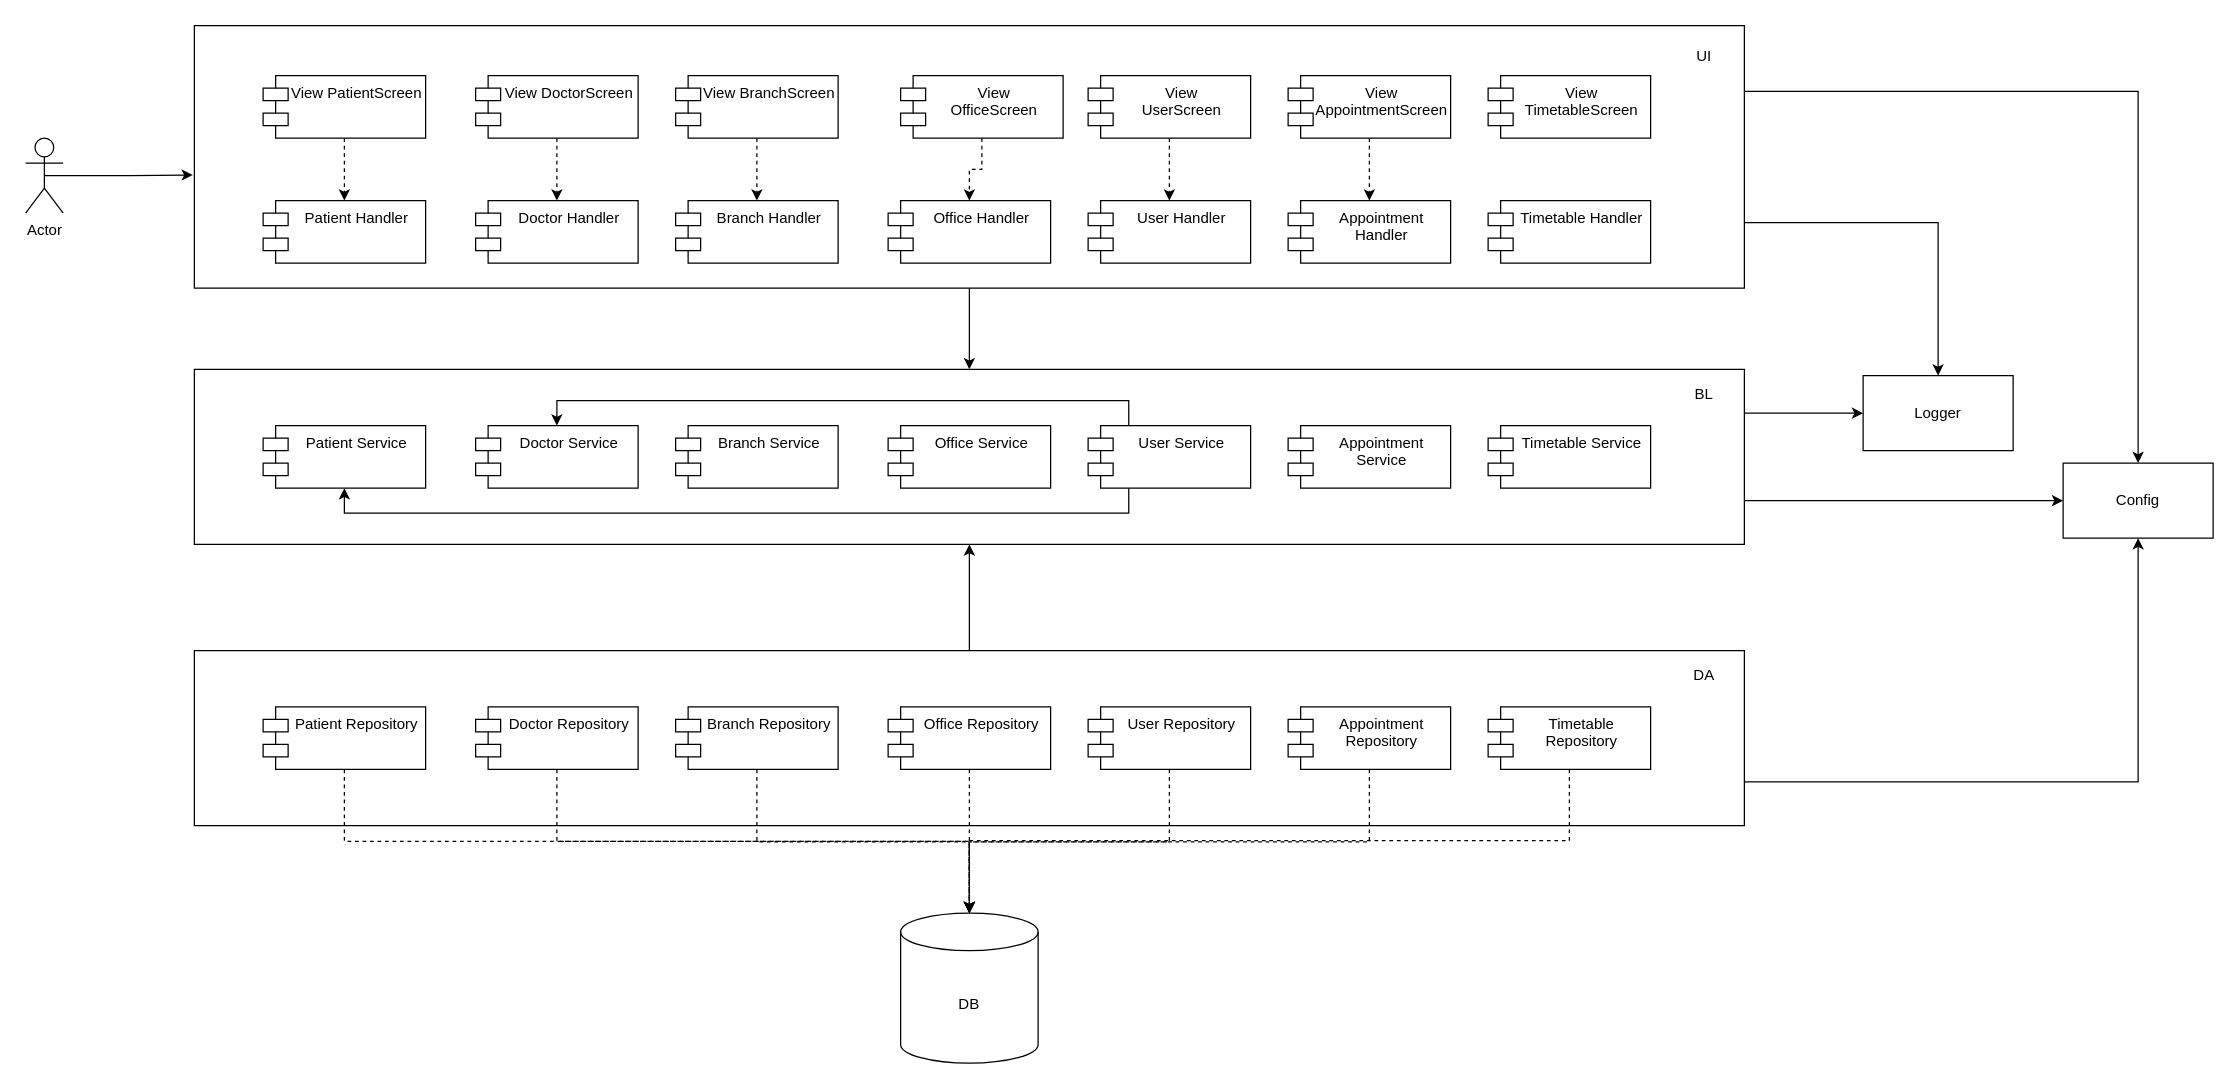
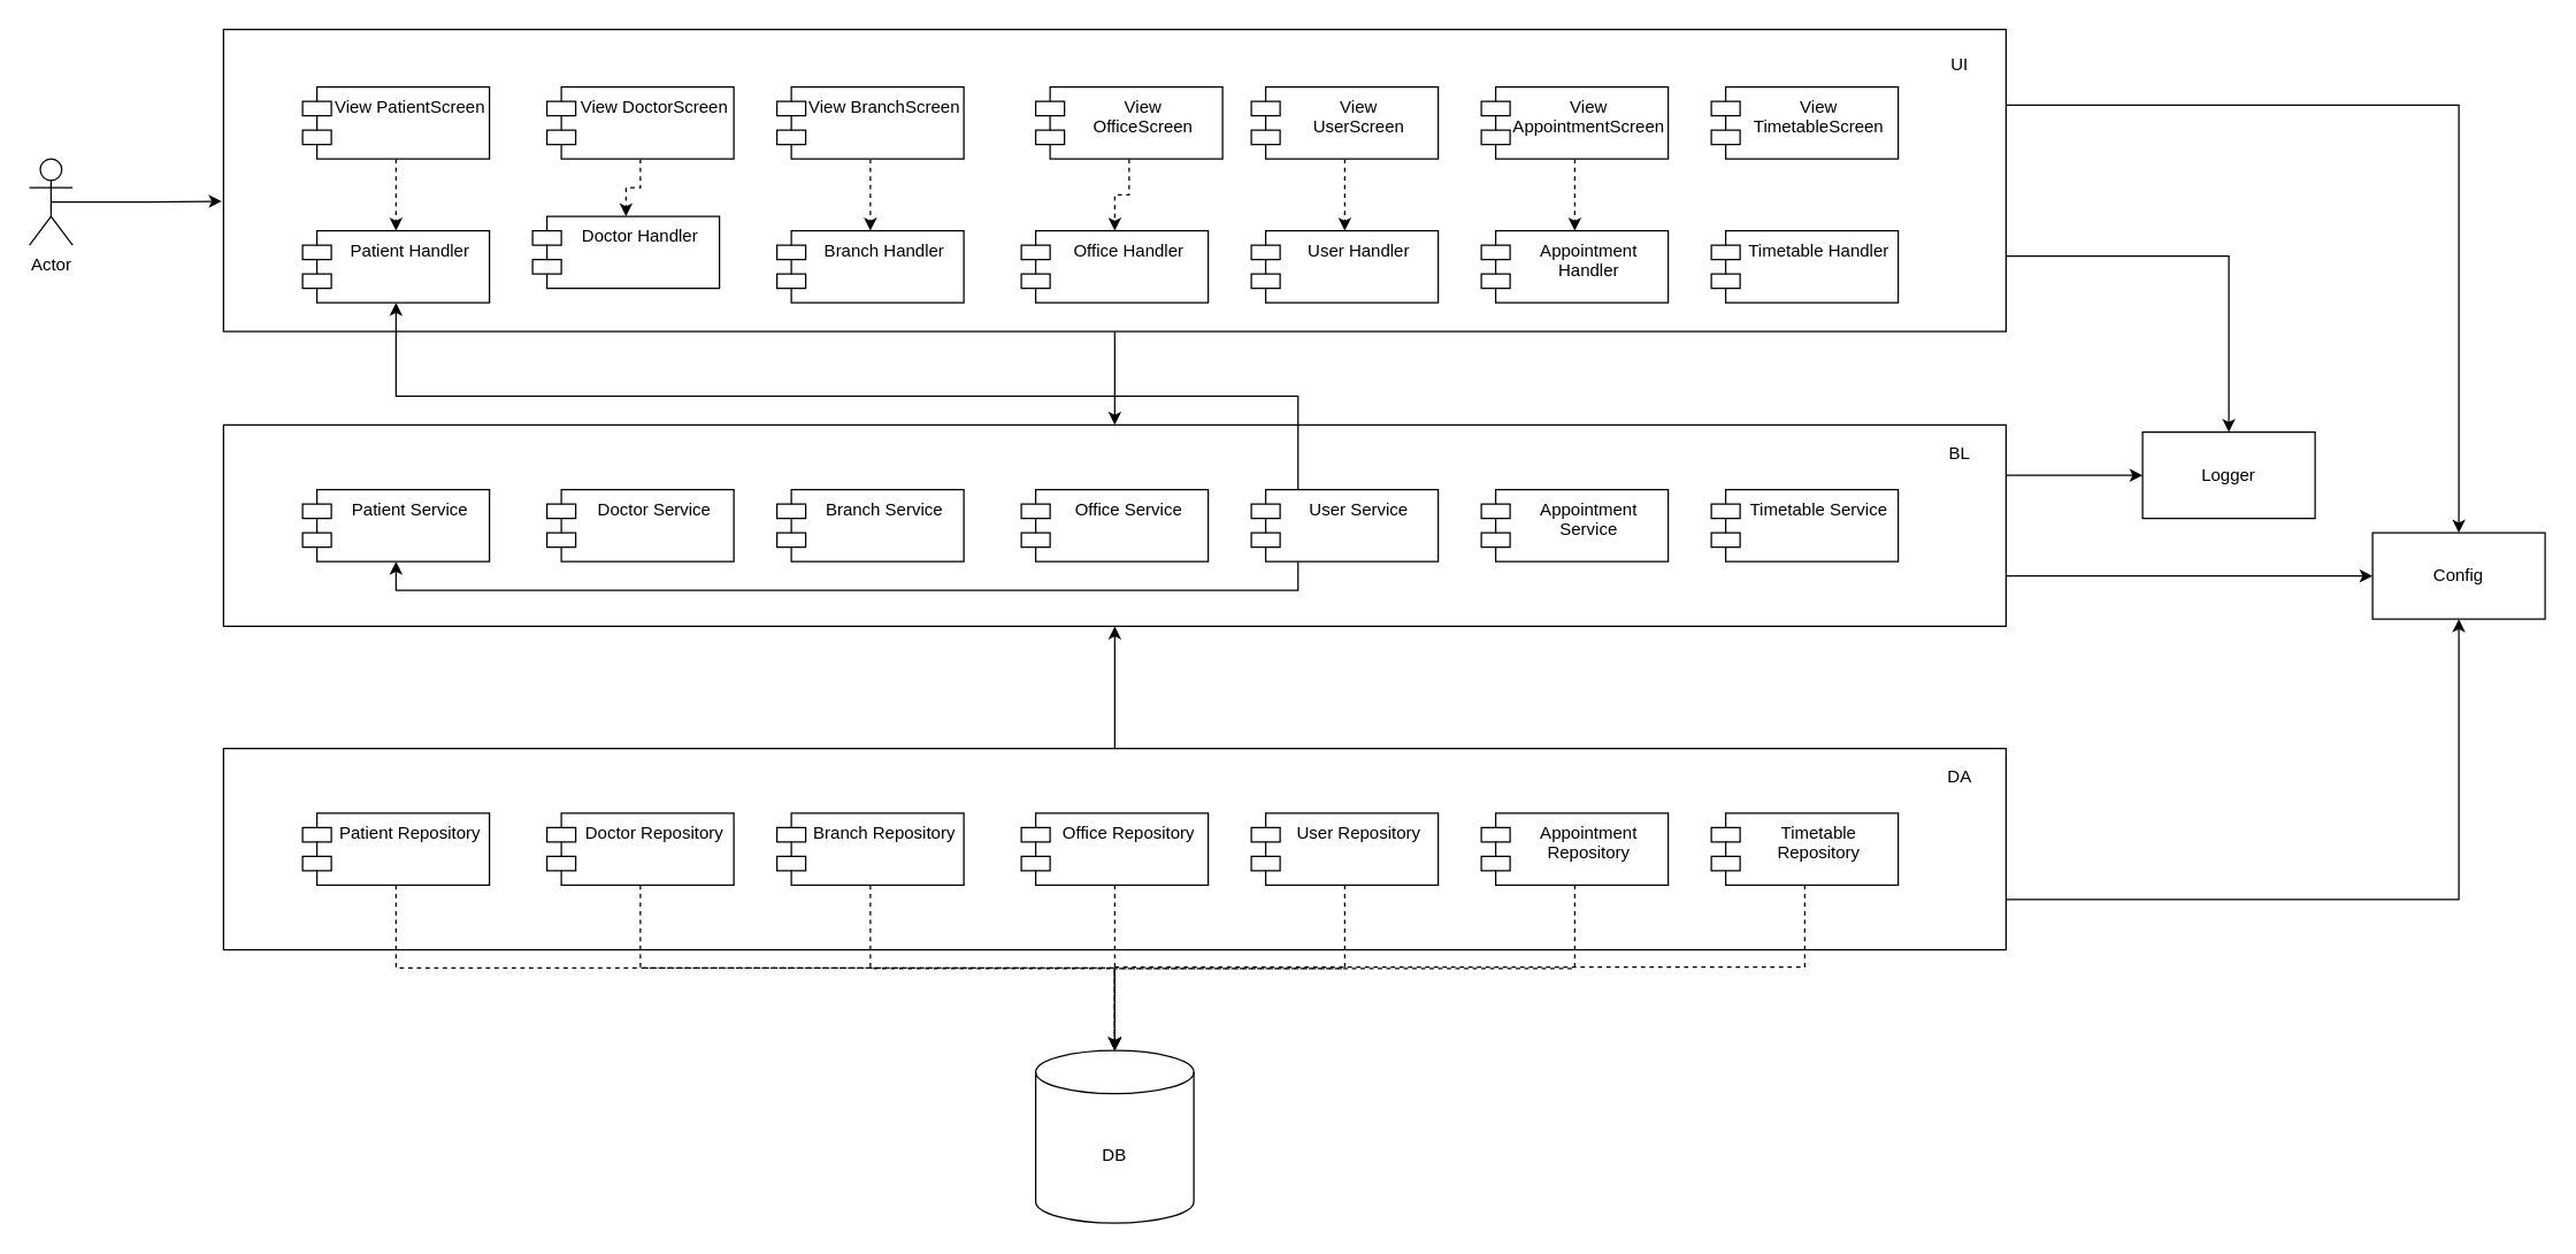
  <mxCell id="0" />
  <mxCell id="1" parent="0" />
  <mxCell id="2" style="edgeStyle=orthogonalEdgeStyle;rounded=0;orthogonalLoop=1;jettySize=auto;html=1;exitX=0.5;exitY=1;exitDx=0;exitDy=0;entryX=0.5;entryY=0;entryDx=0;entryDy=0;" edge="1" parent="1" source="5" target="8"><mxGeometry relative="1" as="geometry" /></mxCell>
  <mxCell id="3" style="edgeStyle=orthogonalEdgeStyle;rounded=0;orthogonalLoop=1;jettySize=auto;html=1;exitX=1;exitY=0.75;exitDx=0;exitDy=0;" edge="1" parent="1" source="5" target="60"><mxGeometry relative="1" as="geometry" /></mxCell>
  <mxCell id="4" style="edgeStyle=orthogonalEdgeStyle;rounded=0;orthogonalLoop=1;jettySize=auto;html=1;exitX=1;exitY=0.25;exitDx=0;exitDy=0;entryX=0.5;entryY=0;entryDx=0;entryDy=0;" edge="1" parent="1" source="5" target="59"><mxGeometry relative="1" as="geometry" /></mxCell>
  <mxCell id="5" value="" style="rounded=0;whiteSpace=wrap;html=1;" vertex="1" parent="1"><mxGeometry x="155" y="20" width="1240" height="210" as="geometry" /></mxCell>
  <mxCell id="6" style="edgeStyle=orthogonalEdgeStyle;rounded=0;orthogonalLoop=1;jettySize=auto;html=1;exitX=1;exitY=0.75;exitDx=0;exitDy=0;entryX=0;entryY=0.5;entryDx=0;entryDy=0;" edge="1" parent="1" source="8" target="59"><mxGeometry relative="1" as="geometry" /></mxCell>
  <mxCell id="7" style="edgeStyle=orthogonalEdgeStyle;rounded=0;orthogonalLoop=1;jettySize=auto;html=1;exitX=1;exitY=0.25;exitDx=0;exitDy=0;" edge="1" parent="1" source="8" target="60"><mxGeometry relative="1" as="geometry" /></mxCell>
  <mxCell id="8" value="" style="rounded=0;whiteSpace=wrap;html=1;" vertex="1" parent="1"><mxGeometry x="155" y="295" width="1240" height="140" as="geometry" /></mxCell>
  <mxCell id="9" style="edgeStyle=orthogonalEdgeStyle;rounded=0;orthogonalLoop=1;jettySize=auto;html=1;exitX=0.5;exitY=0;exitDx=0;exitDy=0;entryX=0.5;entryY=1;entryDx=0;entryDy=0;" edge="1" parent="1" source="11" target="8"><mxGeometry relative="1" as="geometry" /></mxCell>
  <mxCell id="10" style="edgeStyle=orthogonalEdgeStyle;rounded=0;orthogonalLoop=1;jettySize=auto;html=1;exitX=1;exitY=0.75;exitDx=0;exitDy=0;entryX=0.5;entryY=1;entryDx=0;entryDy=0;" edge="1" parent="1" source="11" target="59"><mxGeometry relative="1" as="geometry" /></mxCell>
  <mxCell id="11" value="" style="rounded=0;whiteSpace=wrap;html=1;" vertex="1" parent="1"><mxGeometry x="155" y="520" width="1240" height="140" as="geometry" /></mxCell>
  <mxCell id="12" style="edgeStyle=orthogonalEdgeStyle;rounded=0;orthogonalLoop=1;jettySize=auto;html=1;entryX=0.5;entryY=0;entryDx=0;entryDy=0;entryPerimeter=0;dashed=1;" edge="1" parent="1" source="13" target="58"><mxGeometry relative="1" as="geometry"><Array as="points"><mxPoint x="935" y="673" /><mxPoint x="775" y="673" /></Array></mxGeometry></mxCell>
  <mxCell id="13" value="User Repository" style="shape=module;align=left;spacingLeft=20;align=center;verticalAlign=top;whiteSpace=wrap;html=1;" vertex="1" parent="1"><mxGeometry x="870" y="565" width="130" height="50" as="geometry" /></mxCell>
  <mxCell id="14" style="edgeStyle=orthogonalEdgeStyle;rounded=0;orthogonalLoop=1;jettySize=auto;html=1;entryX=0.5;entryY=0;entryDx=0;entryDy=0;entryPerimeter=0;dashed=1;" edge="1" parent="1" source="15" target="58"><mxGeometry relative="1" as="geometry"><Array as="points"><mxPoint x="1255" y="672" /><mxPoint x="775" y="672" /></Array></mxGeometry></mxCell>
  <mxCell id="15" value="Timetable Repository" style="shape=module;align=left;spacingLeft=20;align=center;verticalAlign=top;whiteSpace=wrap;html=1;" vertex="1" parent="1"><mxGeometry x="1190" y="565" width="130" height="50" as="geometry" /></mxCell>
  <mxCell id="16" style="edgeStyle=orthogonalEdgeStyle;rounded=0;orthogonalLoop=1;jettySize=auto;html=1;entryX=0.5;entryY=0;entryDx=0;entryDy=0;entryPerimeter=0;dashed=1;" edge="1" parent="1" source="17" target="58"><mxGeometry relative="1" as="geometry"><Array as="points"><mxPoint x="1095" y="673" /><mxPoint x="775" y="673" /></Array></mxGeometry></mxCell>
  <mxCell id="17" value="Appointment Repository" style="shape=module;align=left;spacingLeft=20;align=center;verticalAlign=top;whiteSpace=wrap;html=1;" vertex="1" parent="1"><mxGeometry x="1030" y="565" width="130" height="50" as="geometry" /></mxCell>
  <mxCell id="18" style="edgeStyle=orthogonalEdgeStyle;rounded=0;orthogonalLoop=1;jettySize=auto;html=1;entryX=0.5;entryY=0;entryDx=0;entryDy=0;entryPerimeter=0;dashed=1;" edge="1" parent="1" source="19" target="58"><mxGeometry relative="1" as="geometry" /></mxCell>
  <mxCell id="19" value="Office Repository" style="shape=module;align=left;spacingLeft=20;align=center;verticalAlign=top;whiteSpace=wrap;html=1;" vertex="1" parent="1"><mxGeometry x="710" y="565" width="130" height="50" as="geometry" /></mxCell>
  <mxCell id="20" style="edgeStyle=orthogonalEdgeStyle;rounded=0;orthogonalLoop=1;jettySize=auto;html=1;exitX=0.5;exitY=1;exitDx=0;exitDy=0;entryX=0.5;entryY=0;entryDx=0;entryDy=0;entryPerimeter=0;dashed=1;" edge="1" parent="1" source="21" target="58"><mxGeometry relative="1" as="geometry"><mxPoint x="770" y="730" as="targetPoint" /></mxGeometry></mxCell>
  <mxCell id="21" value="Doctor Repository" style="shape=module;align=left;spacingLeft=20;align=center;verticalAlign=top;whiteSpace=wrap;html=1;" vertex="1" parent="1"><mxGeometry x="380" y="565" width="130" height="50" as="geometry" /></mxCell>
  <mxCell id="22" style="edgeStyle=orthogonalEdgeStyle;rounded=0;orthogonalLoop=1;jettySize=auto;html=1;exitX=0.5;exitY=1;exitDx=0;exitDy=0;dashed=1;" edge="1" parent="1" source="23" target="58"><mxGeometry relative="1" as="geometry" /></mxCell>
  <mxCell id="23" value="Patient Repository" style="shape=module;align=left;spacingLeft=20;align=center;verticalAlign=top;whiteSpace=wrap;html=1;" vertex="1" parent="1"><mxGeometry x="210" y="565" width="130" height="50" as="geometry" /></mxCell>
  <mxCell id="24" style="edgeStyle=orthogonalEdgeStyle;rounded=0;orthogonalLoop=1;jettySize=auto;html=1;entryX=0.5;entryY=0;entryDx=0;entryDy=0;entryPerimeter=0;dashed=1;" edge="1" parent="1" source="25" target="58"><mxGeometry relative="1" as="geometry"><Array as="points"><mxPoint x="605" y="673" /><mxPoint x="775" y="673" /></Array></mxGeometry></mxCell>
  <mxCell id="25" value="Branch Repository" style="shape=module;align=left;spacingLeft=20;align=center;verticalAlign=top;whiteSpace=wrap;html=1;" vertex="1" parent="1"><mxGeometry x="540" y="565" width="130" height="50" as="geometry" /></mxCell>
- <mxCell id="26" style="edgeStyle=orthogonalEdgeStyle;rounded=0;orthogonalLoop=1;jettySize=auto;html=1;exitX=0.25;exitY=0;exitDx=0;exitDy=0;entryX=0.5;entryY=0;entryDx=0;entryDy=0;" edge="1" parent="1" source="28" target="32"><mxGeometry relative="1" as="geometry" /></mxCell>
+ <mxCell id="26" style="edgeStyle=orthogonalEdgeStyle;rounded=0;orthogonalLoop=1;jettySize=auto;html=1;exitX=0.25;exitY=0;exitDx=0;exitDy=0;" edge="1" parent="1" source="28" target="40"><mxGeometry relative="1" as="geometry" /></mxCell>
  <mxCell id="27" style="edgeStyle=orthogonalEdgeStyle;rounded=0;orthogonalLoop=1;jettySize=auto;html=1;exitX=0.25;exitY=1;exitDx=0;exitDy=0;entryX=0.5;entryY=1;entryDx=0;entryDy=0;" edge="1" parent="1" source="28" target="33"><mxGeometry relative="1" as="geometry" /></mxCell>
  <mxCell id="28" value="User Service" style="shape=module;align=left;spacingLeft=20;align=center;verticalAlign=top;whiteSpace=wrap;html=1;" vertex="1" parent="1"><mxGeometry x="870" y="340" width="130" height="50" as="geometry" /></mxCell>
  <mxCell id="29" value="Timetable Service" style="shape=module;align=left;spacingLeft=20;align=center;verticalAlign=top;whiteSpace=wrap;html=1;" vertex="1" parent="1"><mxGeometry x="1190" y="340" width="130" height="50" as="geometry" /></mxCell>
  <mxCell id="30" value="Appointment Service" style="shape=module;align=left;spacingLeft=20;align=center;verticalAlign=top;whiteSpace=wrap;html=1;" vertex="1" parent="1"><mxGeometry x="1030" y="340" width="130" height="50" as="geometry" /></mxCell>
  <mxCell id="31" value="Office Service" style="shape=module;align=left;spacingLeft=20;align=center;verticalAlign=top;whiteSpace=wrap;html=1;" vertex="1" parent="1"><mxGeometry x="710" y="340" width="130" height="50" as="geometry" /></mxCell>
  <mxCell id="32" value="Doctor Service" style="shape=module;align=left;spacingLeft=20;align=center;verticalAlign=top;whiteSpace=wrap;html=1;" vertex="1" parent="1"><mxGeometry x="380" y="340" width="130" height="50" as="geometry" /></mxCell>
  <mxCell id="33" value="Patient Service" style="shape=module;align=left;spacingLeft=20;align=center;verticalAlign=top;whiteSpace=wrap;html=1;" vertex="1" parent="1"><mxGeometry x="210" y="340" width="130" height="50" as="geometry" /></mxCell>
  <mxCell id="34" value="Branch Service" style="shape=module;align=left;spacingLeft=20;align=center;verticalAlign=top;whiteSpace=wrap;html=1;" vertex="1" parent="1"><mxGeometry x="540" y="340" width="130" height="50" as="geometry" /></mxCell>
  <mxCell id="35" value="User Handler" style="shape=module;align=left;spacingLeft=20;align=center;verticalAlign=top;whiteSpace=wrap;html=1;" vertex="1" parent="1"><mxGeometry x="870" y="160" width="130" height="50" as="geometry" /></mxCell>
  <mxCell id="36" value="Timetable Handler" style="shape=module;align=left;spacingLeft=20;align=center;verticalAlign=top;whiteSpace=wrap;html=1;" vertex="1" parent="1"><mxGeometry x="1190" y="160" width="130" height="50" as="geometry" /></mxCell>
  <mxCell id="37" value="Appointment Handler" style="shape=module;align=left;spacingLeft=20;align=center;verticalAlign=top;whiteSpace=wrap;html=1;" vertex="1" parent="1"><mxGeometry x="1030" y="160" width="130" height="50" as="geometry" /></mxCell>
  <mxCell id="38" value="Office Handler" style="shape=module;align=left;spacingLeft=20;align=center;verticalAlign=top;whiteSpace=wrap;html=1;" vertex="1" parent="1"><mxGeometry x="710" y="160" width="130" height="50" as="geometry" /></mxCell>
- <mxCell id="39" value="Doctor Handler" style="shape=module;align=left;spacingLeft=20;align=center;verticalAlign=top;whiteSpace=wrap;html=1;" vertex="1" parent="1"><mxGeometry x="380" y="160" width="130" height="50" as="geometry" /></mxCell>
+ <mxCell id="39" value="Doctor Handler" style="shape=module;align=left;spacingLeft=20;align=center;verticalAlign=top;whiteSpace=wrap;html=1;" vertex="1" parent="1"><mxGeometry x="370" y="150" width="130" height="50" as="geometry" /></mxCell>
  <mxCell id="40" value="Patient Handler" style="shape=module;align=left;spacingLeft=20;align=center;verticalAlign=top;whiteSpace=wrap;html=1;" vertex="1" parent="1"><mxGeometry x="210" y="160" width="130" height="50" as="geometry" /></mxCell>
  <mxCell id="41" value="Branch Handler" style="shape=module;align=left;spacingLeft=20;align=center;verticalAlign=top;whiteSpace=wrap;html=1;" vertex="1" parent="1"><mxGeometry x="540" y="160" width="130" height="50" as="geometry" /></mxCell>
  <mxCell id="42" value="DA" style="text;html=1;strokeColor=none;fillColor=none;align=center;verticalAlign=middle;whiteSpace=wrap;rounded=0;" vertex="1" parent="1"><mxGeometry x="1332.5" y="525" width="60" height="30" as="geometry" /></mxCell>
  <mxCell id="43" value="BL" style="text;html=1;strokeColor=none;fillColor=none;align=center;verticalAlign=middle;whiteSpace=wrap;rounded=0;" vertex="1" parent="1"><mxGeometry x="1332.5" y="300" width="60" height="30" as="geometry" /></mxCell>
  <mxCell id="44" value="UI" style="text;html=1;strokeColor=none;fillColor=none;align=center;verticalAlign=middle;whiteSpace=wrap;rounded=0;" vertex="1" parent="1"><mxGeometry x="1332.5" y="30" width="60" height="30" as="geometry" /></mxCell>
  <mxCell id="45" value="" style="edgeStyle=orthogonalEdgeStyle;rounded=0;orthogonalLoop=1;jettySize=auto;html=1;dashed=1;" edge="1" parent="1" source="46" target="35"><mxGeometry relative="1" as="geometry" /></mxCell>
  <mxCell id="46" value="View &lt;br&gt;UserScreen" style="shape=module;align=left;spacingLeft=20;align=center;verticalAlign=top;whiteSpace=wrap;html=1;" vertex="1" parent="1"><mxGeometry x="870" y="60" width="130" height="50" as="geometry" /></mxCell>
  <mxCell id="47" value="View TimetableScreen" style="shape=module;align=left;spacingLeft=20;align=center;verticalAlign=top;whiteSpace=wrap;html=1;" vertex="1" parent="1"><mxGeometry x="1190" y="60" width="130" height="50" as="geometry" /></mxCell>
  <mxCell id="48" value="" style="edgeStyle=orthogonalEdgeStyle;rounded=0;orthogonalLoop=1;jettySize=auto;html=1;dashed=1;" edge="1" parent="1" source="49" target="37"><mxGeometry relative="1" as="geometry" /></mxCell>
  <mxCell id="49" value="View AppointmentScreen" style="shape=module;align=left;spacingLeft=20;align=center;verticalAlign=top;whiteSpace=wrap;html=1;" vertex="1" parent="1"><mxGeometry x="1030" y="60" width="130" height="50" as="geometry" /></mxCell>
  <mxCell id="50" value="" style="edgeStyle=orthogonalEdgeStyle;rounded=0;orthogonalLoop=1;jettySize=auto;html=1;dashed=1;" edge="1" parent="1" source="51" target="38"><mxGeometry relative="1" as="geometry" /></mxCell>
  <mxCell id="51" value="View &lt;br&gt;OfficeScreen" style="shape=module;align=left;spacingLeft=20;align=center;verticalAlign=top;whiteSpace=wrap;html=1;" vertex="1" parent="1"><mxGeometry x="720" y="60" width="130" height="50" as="geometry" /></mxCell>
  <mxCell id="52" value="" style="edgeStyle=orthogonalEdgeStyle;rounded=0;orthogonalLoop=1;jettySize=auto;html=1;dashed=1;" edge="1" parent="1" source="53" target="39"><mxGeometry relative="1" as="geometry" /></mxCell>
  <mxCell id="53" value="View DoctorScreen" style="shape=module;align=left;spacingLeft=20;align=center;verticalAlign=top;whiteSpace=wrap;html=1;" vertex="1" parent="1"><mxGeometry x="380" y="60" width="130" height="50" as="geometry" /></mxCell>
  <mxCell id="54" style="edgeStyle=orthogonalEdgeStyle;rounded=0;orthogonalLoop=1;jettySize=auto;html=1;exitX=0.5;exitY=1;exitDx=0;exitDy=0;entryX=0.5;entryY=0;entryDx=0;entryDy=0;dashed=1;" edge="1" parent="1" source="55" target="40"><mxGeometry relative="1" as="geometry" /></mxCell>
  <mxCell id="55" value="View PatientScreen" style="shape=module;align=left;spacingLeft=20;align=center;verticalAlign=top;whiteSpace=wrap;html=1;" vertex="1" parent="1"><mxGeometry x="210" y="60" width="130" height="50" as="geometry" /></mxCell>
  <mxCell id="56" value="" style="edgeStyle=orthogonalEdgeStyle;rounded=0;orthogonalLoop=1;jettySize=auto;html=1;dashed=1;" edge="1" parent="1" source="57" target="41"><mxGeometry relative="1" as="geometry" /></mxCell>
  <mxCell id="57" value="View BranchScreen" style="shape=module;align=left;spacingLeft=20;align=center;verticalAlign=top;whiteSpace=wrap;html=1;" vertex="1" parent="1"><mxGeometry x="540" y="60" width="130" height="50" as="geometry" /></mxCell>
  <mxCell id="58" value="DB" style="shape=cylinder3;whiteSpace=wrap;html=1;boundedLbl=1;backgroundOutline=1;size=15;" vertex="1" parent="1"><mxGeometry x="720" y="730" width="110" height="120" as="geometry" /></mxCell>
  <mxCell id="59" value="Config" style="rounded=0;whiteSpace=wrap;html=1;" vertex="1" parent="1"><mxGeometry x="1650" y="370" width="120" height="60" as="geometry" /></mxCell>
  <mxCell id="60" value="Logger" style="rounded=0;whiteSpace=wrap;html=1;" vertex="1" parent="1"><mxGeometry x="1490" y="300" width="120" height="60" as="geometry" /></mxCell>
  <mxCell id="61" style="edgeStyle=orthogonalEdgeStyle;rounded=0;orthogonalLoop=1;jettySize=auto;html=1;exitX=0.5;exitY=0.5;exitDx=0;exitDy=0;exitPerimeter=0;entryX=-0.001;entryY=0.569;entryDx=0;entryDy=0;entryPerimeter=0;" edge="1" parent="1" source="62" target="5"><mxGeometry relative="1" as="geometry" /></mxCell>
  <mxCell id="62" value="Actor" style="shape=umlActor;verticalLabelPosition=bottom;verticalAlign=top;html=1;outlineConnect=0;" vertex="1" parent="1"><mxGeometry x="20" y="110" width="30" height="60" as="geometry" /></mxCell>
